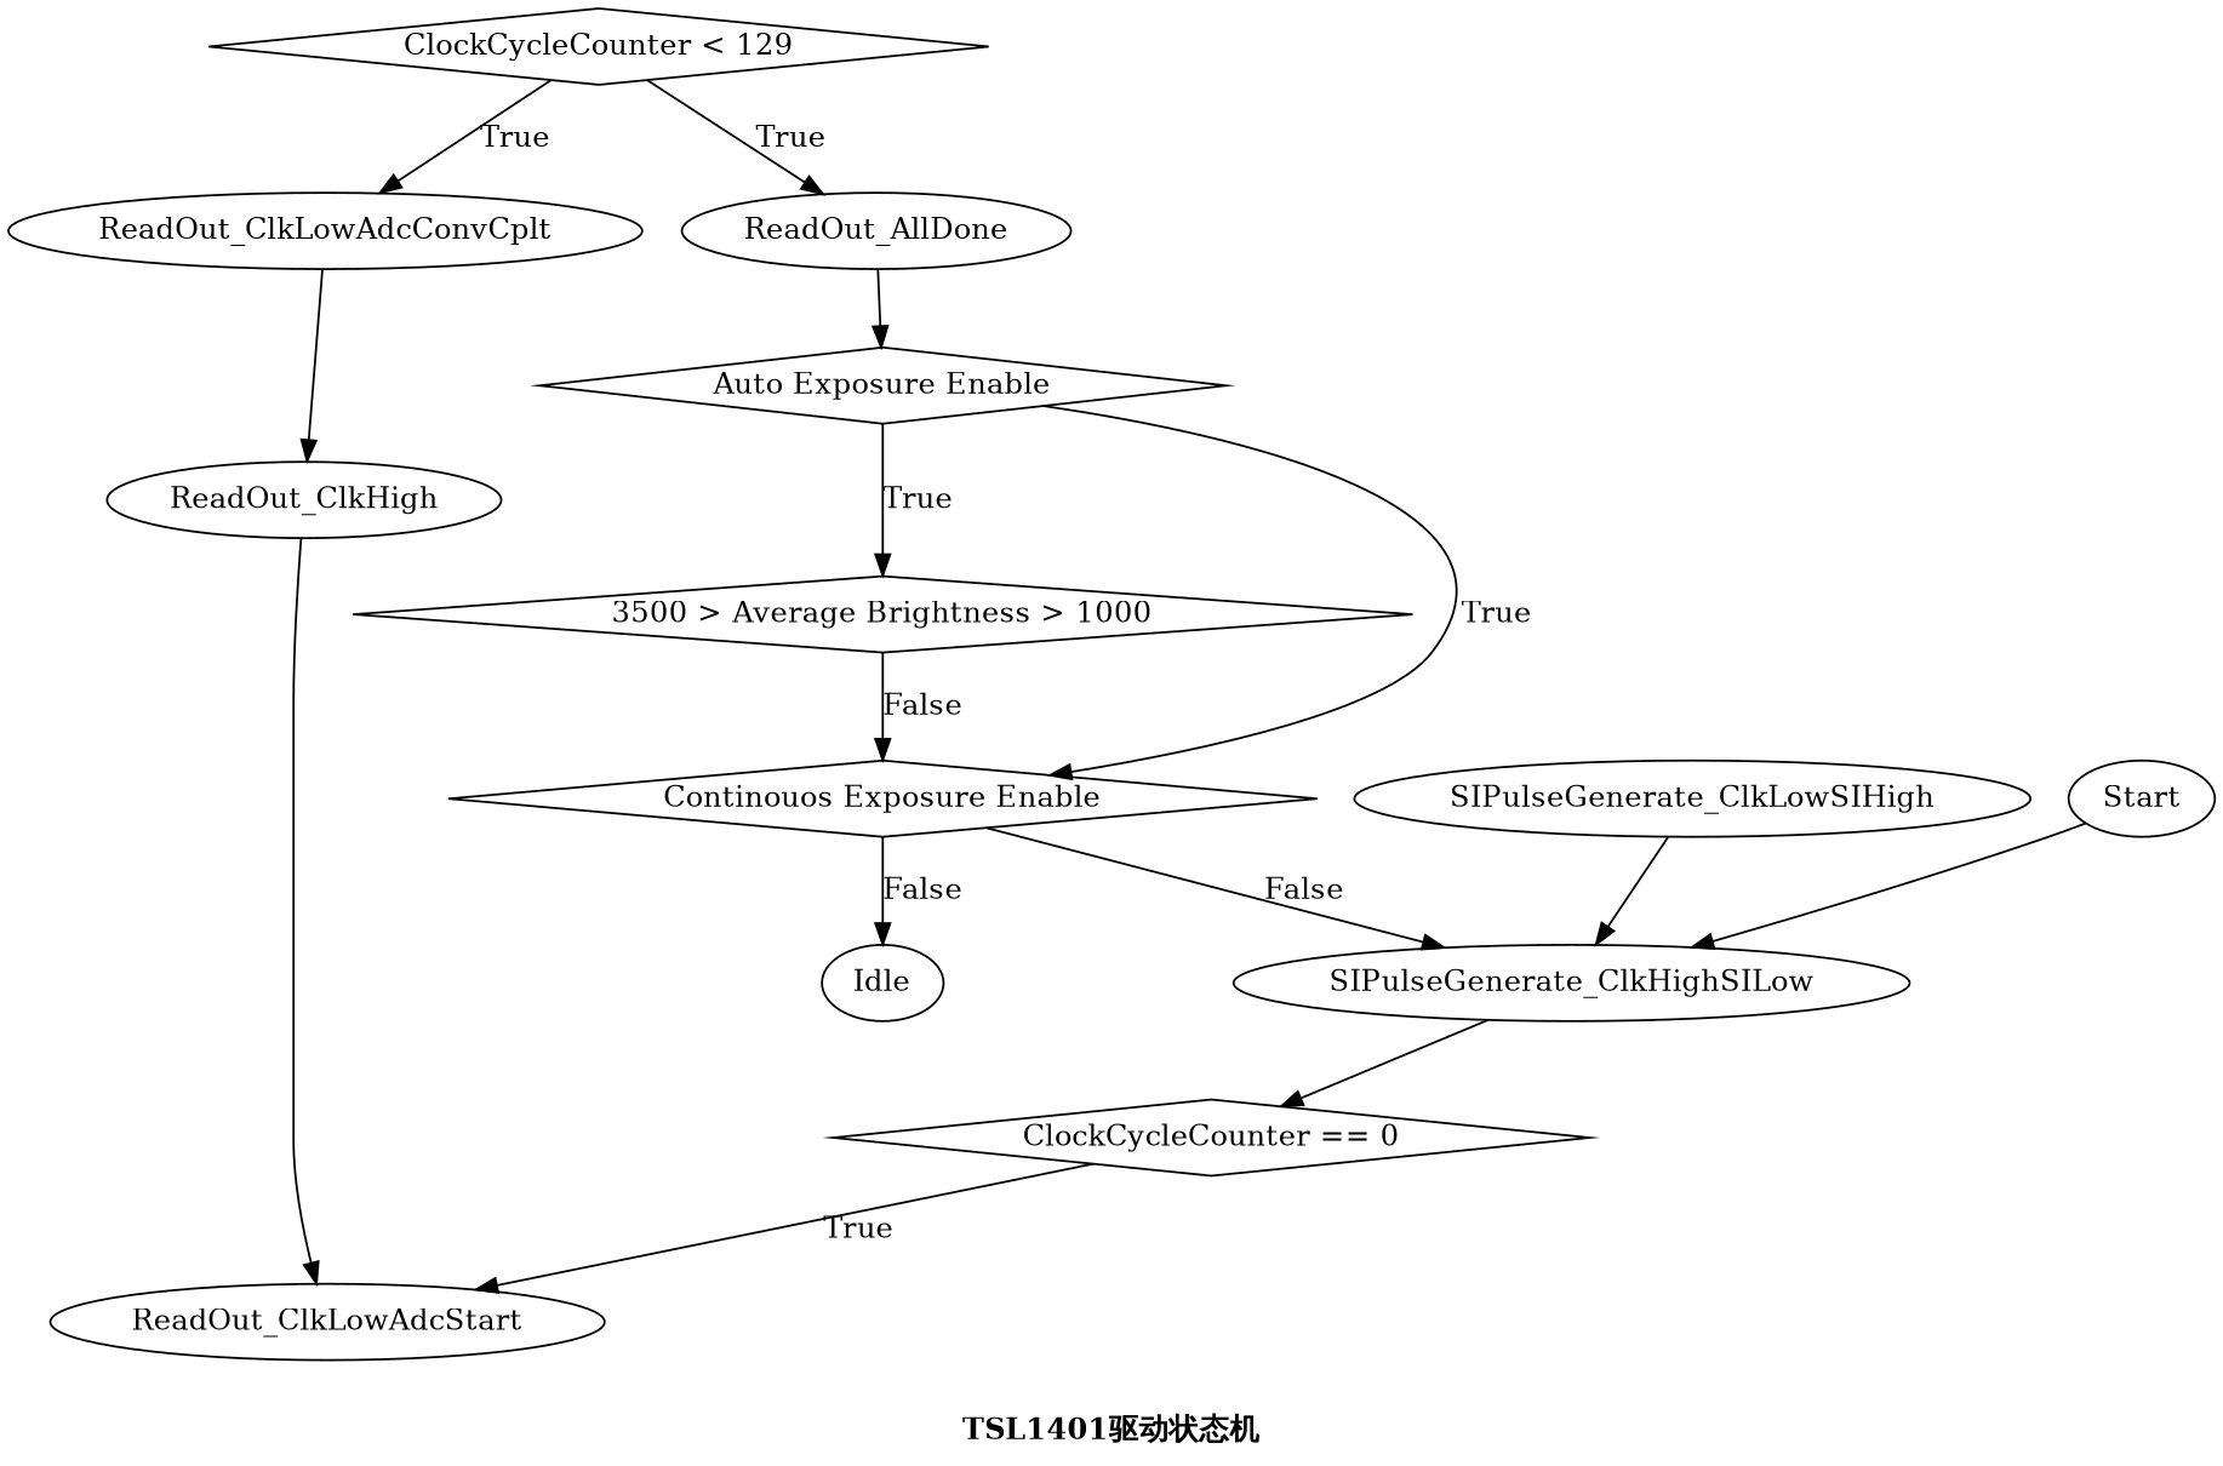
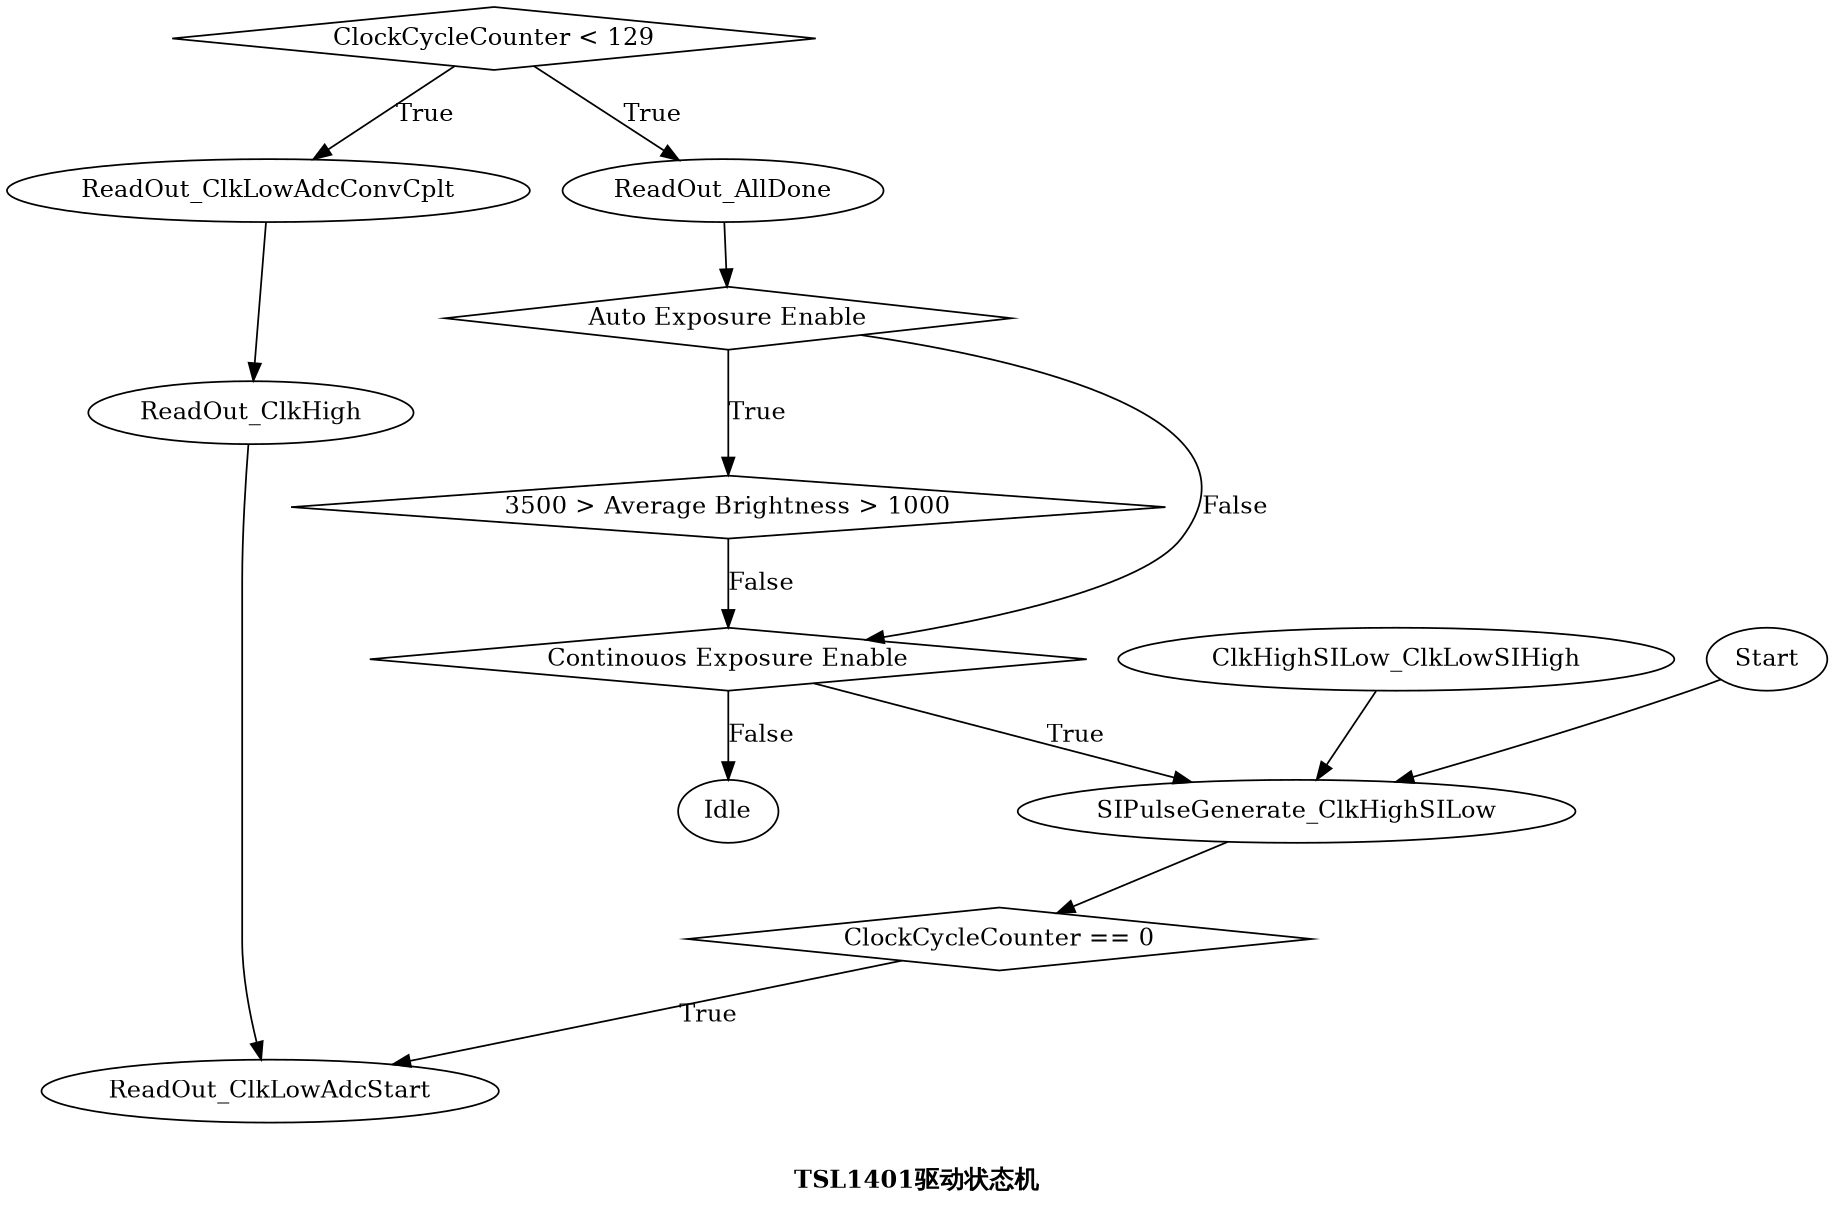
  digraph {
    label=<<B>TSL1401驱动状态机</B>>
    rankdir=TB
    n1 [label=Start]
    n2 [label=SIPulseGenerate_ClkHighSILow]
    n3 [label="ClockCycleCounter == 0" shape=diamond]
    n4 [label=ReadOut_ClkLowAdcStart]
-   n5 [label=SIPulseGenerate_ClkLowSIHigh]
+   n5 [label=ClkHighSILow_ClkLowSIHigh]
    n6 [label="ClockCycleCounter < 129" shape=diamond]
    n7 [label=ReadOut_ClkLowAdcConvCplt]
    n8 [label=ReadOut_AllDone]
    n9 [label=ReadOut_ClkHigh]
    n10 [label="Auto Exposure Enable" shape=diamond]
    n11 [label="3500 > Average Brightness > 1000" shape=diamond]
    n12 [label="Continouos Exposure Enable" shape=diamond]
    n13 [label=Idle]
    n1 -> n2
    n2 -> n3
    n3 -> n4 [label=True]
    n5 -> n2
    n6 -> n7 [label=True]
    n6 -> n8 [label=True]
    n7 -> n9
    n8 -> n10
    n9 -> n4
    n10 -> n11 [label=True]
-   n10 -> n12 [label=True]
+   n10 -> n12 [label=False]
    n11 -> n12 [label=False]
-   n12 -> n2 [label=False]
+   n12 -> n2 [label=True]
    n12 -> n13 [label=False]
  }
